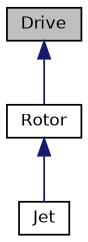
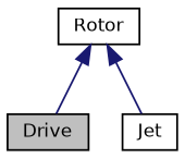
  digraph {
    node [color=black fillcolor=white fontname=Helvetica fontsize=10 shape=record style=filled]
    edge [color=midnightblue dir=back fontname=Helvetica fontsize=10 labelfontname=Helvetica labelfontsize=10 style=solid]
    n1 [fillcolor=grey75 fontcolor=black height=0.2 label=Drive width=0.4]
    n2 [height=0.2 label=Rotor width=0.4]
    n3 [height=0.2 label=Jet width=0.4]
-   n1 -> n2
+   n2 -> n1
    n2 -> n3
  }
